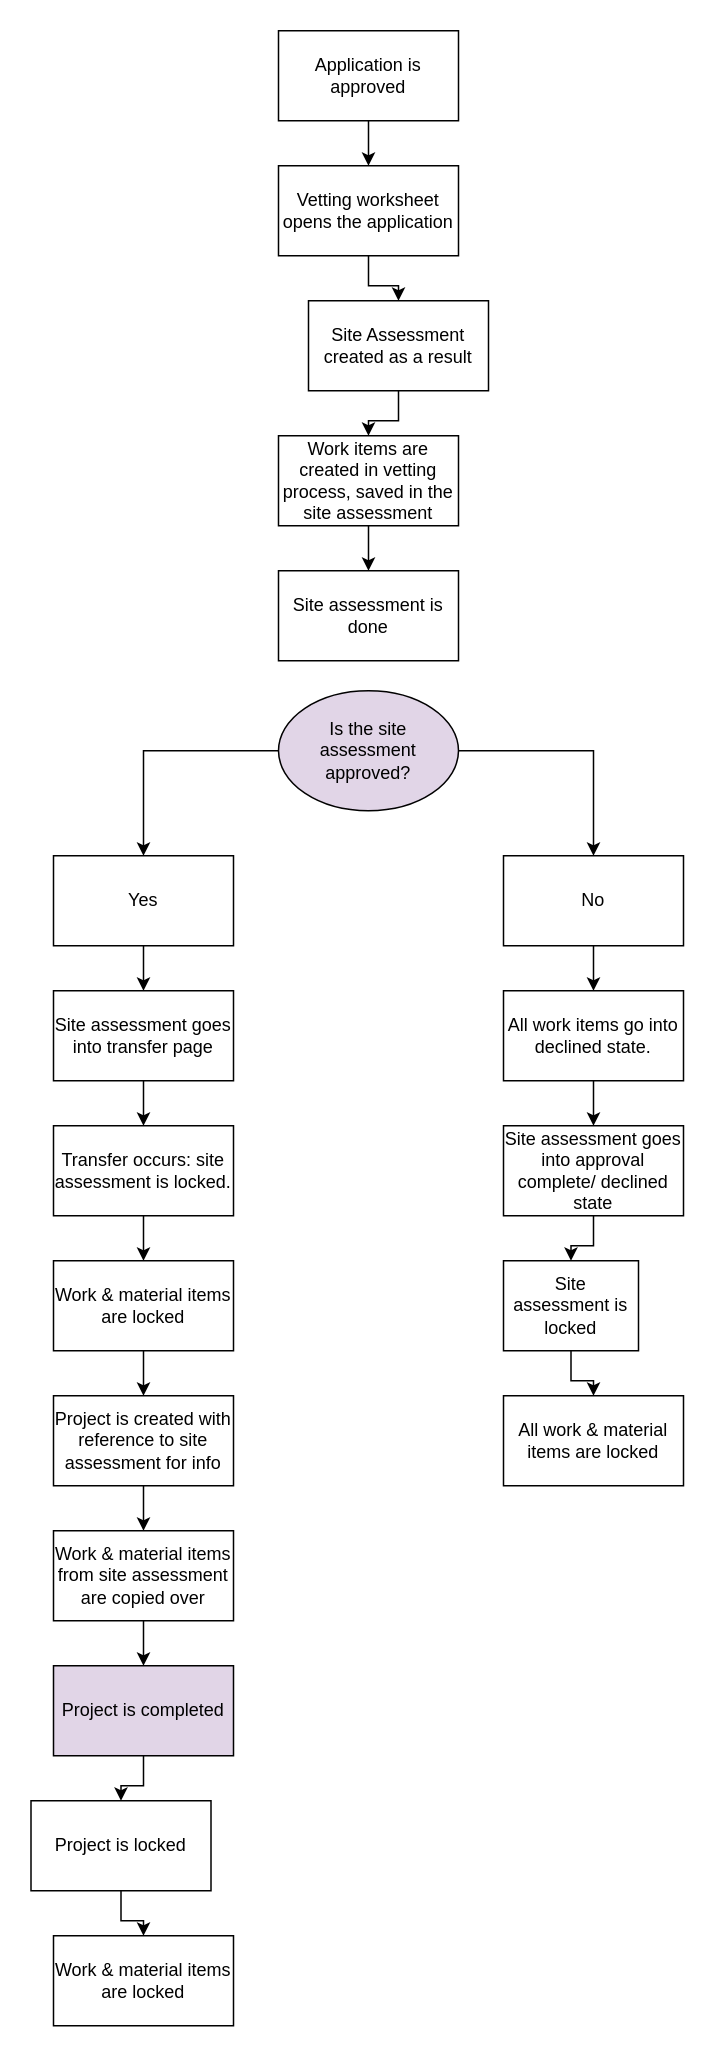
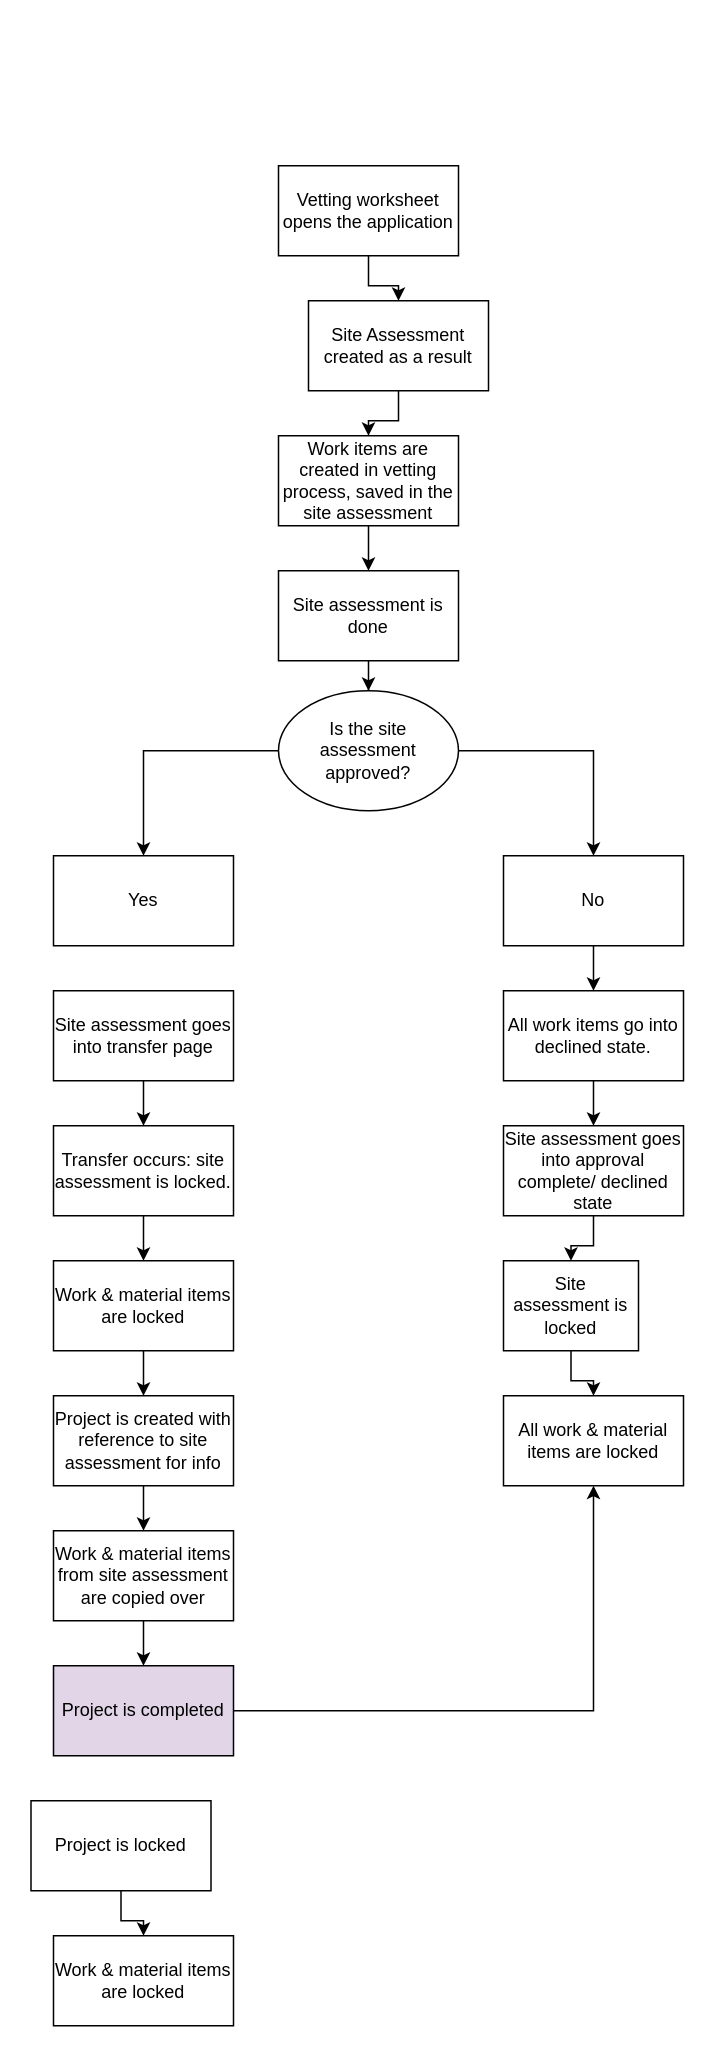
  <mxCell id="0" />
  <mxCell id="1" parent="0" />
- <mxCell id="2" value="" style="edgeStyle=orthogonalEdgeStyle;rounded=0;orthogonalLoop=1;jettySize=auto;html=1;" edge="1" parent="1" source="3" target="5"><mxGeometry relative="1" as="geometry" /></mxCell>
- <mxCell id="3" value="Application is approved" style="rounded=0;whiteSpace=wrap;html=1;" vertex="1" parent="1"><mxGeometry x="185" y="20" width="120" height="60" as="geometry" /></mxCell>
  <mxCell id="4" value="" style="edgeStyle=orthogonalEdgeStyle;rounded=0;orthogonalLoop=1;jettySize=auto;html=1;" edge="1" parent="1" source="5" target="7"><mxGeometry relative="1" as="geometry" /></mxCell>
  <mxCell id="5" value="Vetting worksheet opens the application" style="whiteSpace=wrap;html=1;rounded=0;" vertex="1" parent="1"><mxGeometry x="185" y="110" width="120" height="60" as="geometry" /></mxCell>
  <mxCell id="6" value="" style="edgeStyle=orthogonalEdgeStyle;rounded=0;orthogonalLoop=1;jettySize=auto;html=1;" edge="1" parent="1" source="7" target="9"><mxGeometry relative="1" as="geometry" /></mxCell>
  <mxCell id="7" value="Site Assessment created as a result" style="whiteSpace=wrap;html=1;rounded=0;" vertex="1" parent="1"><mxGeometry x="205" y="200" width="120" height="60" as="geometry" /></mxCell>
  <mxCell id="8" value="" style="edgeStyle=orthogonalEdgeStyle;rounded=0;orthogonalLoop=1;jettySize=auto;html=1;" edge="1" parent="1" source="9" target="11"><mxGeometry relative="1" as="geometry" /></mxCell>
  <mxCell id="9" value="Work items are created in vetting process, saved in the site assessment" style="whiteSpace=wrap;html=1;rounded=0;" vertex="1" parent="1"><mxGeometry x="185" y="290" width="120" height="60" as="geometry" /></mxCell>
+ <mxCell id="10" value="" style="edgeStyle=orthogonalEdgeStyle;rounded=0;orthogonalLoop=1;jettySize=auto;html=1;" edge="1" parent="1" source="11" target="14"><mxGeometry relative="1" as="geometry" /></mxCell>
  <mxCell id="11" value="Site assessment is done" style="whiteSpace=wrap;html=1;rounded=0;" vertex="1" parent="1"><mxGeometry x="185" y="380" width="120" height="60" as="geometry" /></mxCell>
  <mxCell id="12" value="" style="edgeStyle=orthogonalEdgeStyle;rounded=0;orthogonalLoop=1;jettySize=auto;html=1;" edge="1" parent="1" source="14" target="16"><mxGeometry relative="1" as="geometry" /></mxCell>
  <mxCell id="13" value="" style="edgeStyle=orthogonalEdgeStyle;rounded=0;orthogonalLoop=1;jettySize=auto;html=1;" edge="1" parent="1" source="14" target="18"><mxGeometry relative="1" as="geometry" /></mxCell>
- <mxCell id="14" value="Is the site assessment approved?" style="ellipse;whiteSpace=wrap;html=1;rounded=0;fillColor=#e1d5e7;" vertex="1" parent="1"><mxGeometry x="185" y="460" width="120" height="80" as="geometry" /></mxCell>
- <mxCell id="15" value="" style="edgeStyle=orthogonalEdgeStyle;rounded=0;orthogonalLoop=1;jettySize=auto;html=1;" edge="1" parent="1" source="16" target="20"><mxGeometry relative="1" as="geometry" /></mxCell>
+ <mxCell id="14" value="Is the site assessment approved?" style="ellipse;whiteSpace=wrap;html=1;rounded=0;" vertex="1" parent="1"><mxGeometry x="185" y="460" width="120" height="80" as="geometry" /></mxCell>
  <mxCell id="16" value="Yes" style="whiteSpace=wrap;html=1;rounded=0;" vertex="1" parent="1"><mxGeometry x="35" y="570" width="120" height="60" as="geometry" /></mxCell>
  <mxCell id="17" value="" style="edgeStyle=orthogonalEdgeStyle;rounded=0;orthogonalLoop=1;jettySize=auto;html=1;" edge="1" parent="1" source="18" target="35"><mxGeometry relative="1" as="geometry" /></mxCell>
  <mxCell id="18" value="No" style="whiteSpace=wrap;html=1;rounded=0;" vertex="1" parent="1"><mxGeometry x="335" y="570" width="120" height="60" as="geometry" /></mxCell>
  <mxCell id="19" value="" style="edgeStyle=orthogonalEdgeStyle;rounded=0;orthogonalLoop=1;jettySize=auto;html=1;" edge="1" parent="1" source="20" target="22"><mxGeometry relative="1" as="geometry" /></mxCell>
  <mxCell id="20" value="Site assessment goes into transfer page" style="whiteSpace=wrap;html=1;rounded=0;" vertex="1" parent="1"><mxGeometry x="35" y="660" width="120" height="60" as="geometry" /></mxCell>
  <mxCell id="21" value="" style="edgeStyle=orthogonalEdgeStyle;rounded=0;orthogonalLoop=1;jettySize=auto;html=1;" edge="1" parent="1" source="22" target="24"><mxGeometry relative="1" as="geometry" /></mxCell>
  <mxCell id="22" value="Transfer occurs: site assessment is locked." style="whiteSpace=wrap;html=1;rounded=0;" vertex="1" parent="1"><mxGeometry x="35" y="750" width="120" height="60" as="geometry" /></mxCell>
  <mxCell id="23" value="" style="edgeStyle=orthogonalEdgeStyle;rounded=0;orthogonalLoop=1;jettySize=auto;html=1;" edge="1" parent="1" source="24" target="26"><mxGeometry relative="1" as="geometry" /></mxCell>
  <mxCell id="24" value="Work &amp;amp; material items are locked" style="whiteSpace=wrap;html=1;rounded=0;" vertex="1" parent="1"><mxGeometry x="35" y="840" width="120" height="60" as="geometry" /></mxCell>
  <mxCell id="25" value="" style="edgeStyle=orthogonalEdgeStyle;rounded=0;orthogonalLoop=1;jettySize=auto;html=1;" edge="1" parent="1" source="26" target="28"><mxGeometry relative="1" as="geometry" /></mxCell>
  <mxCell id="26" value="Project is created with reference to site assessment for info" style="whiteSpace=wrap;html=1;rounded=0;" vertex="1" parent="1"><mxGeometry x="35" y="930" width="120" height="60" as="geometry" /></mxCell>
  <mxCell id="27" value="" style="edgeStyle=orthogonalEdgeStyle;rounded=0;orthogonalLoop=1;jettySize=auto;html=1;" edge="1" parent="1" source="28" target="30"><mxGeometry relative="1" as="geometry" /></mxCell>
  <mxCell id="28" value="Work &amp;amp; material items from site assessment are copied over" style="whiteSpace=wrap;html=1;rounded=0;" vertex="1" parent="1"><mxGeometry x="35" y="1020" width="120" height="60" as="geometry" /></mxCell>
- <mxCell id="29" value="" style="edgeStyle=orthogonalEdgeStyle;rounded=0;orthogonalLoop=1;jettySize=auto;html=1;" edge="1" parent="1" source="30" target="32"><mxGeometry relative="1" as="geometry" /></mxCell>
+ <mxCell id="29" value="" style="edgeStyle=orthogonalEdgeStyle;rounded=0;orthogonalLoop=1;jettySize=auto;html=1;" edge="1" parent="1" source="30" target="40"><mxGeometry relative="1" as="geometry" /></mxCell>
  <mxCell id="30" value="Project is completed" style="whiteSpace=wrap;html=1;rounded=0;fillColor=#e1d5e7;" vertex="1" parent="1"><mxGeometry x="35" y="1110" width="120" height="60" as="geometry" /></mxCell>
  <mxCell id="31" value="" style="edgeStyle=orthogonalEdgeStyle;rounded=0;orthogonalLoop=1;jettySize=auto;html=1;" edge="1" parent="1" source="32" target="33"><mxGeometry relative="1" as="geometry" /></mxCell>
  <mxCell id="32" value="Project is locked" style="whiteSpace=wrap;html=1;rounded=0;" vertex="1" parent="1"><mxGeometry x="20" y="1200" width="120" height="60" as="geometry" /></mxCell>
  <mxCell id="33" value="Work &amp;amp; material items are locked" style="whiteSpace=wrap;html=1;rounded=0;" vertex="1" parent="1"><mxGeometry x="35" y="1290" width="120" height="60" as="geometry" /></mxCell>
  <mxCell id="34" value="" style="edgeStyle=orthogonalEdgeStyle;rounded=0;orthogonalLoop=1;jettySize=auto;html=1;" edge="1" parent="1" source="35" target="37"><mxGeometry relative="1" as="geometry" /></mxCell>
  <mxCell id="35" value="All work items go into declined state." style="whiteSpace=wrap;html=1;rounded=0;" vertex="1" parent="1"><mxGeometry x="335" y="660" width="120" height="60" as="geometry" /></mxCell>
  <mxCell id="36" value="" style="edgeStyle=orthogonalEdgeStyle;rounded=0;orthogonalLoop=1;jettySize=auto;html=1;" edge="1" parent="1" source="37" target="39"><mxGeometry relative="1" as="geometry" /></mxCell>
  <mxCell id="37" value="Site assessment goes into approval complete/ declined state" style="whiteSpace=wrap;html=1;rounded=0;" vertex="1" parent="1"><mxGeometry x="335" y="750" width="120" height="60" as="geometry" /></mxCell>
  <mxCell id="38" value="" style="edgeStyle=orthogonalEdgeStyle;rounded=0;orthogonalLoop=1;jettySize=auto;html=1;" edge="1" parent="1" source="39" target="40"><mxGeometry relative="1" as="geometry" /></mxCell>
  <mxCell id="39" value="Site assessment is locked" style="whiteSpace=wrap;html=1;rounded=0;" vertex="1" parent="1"><mxGeometry x="335" y="840" width="90" height="60" as="geometry" /></mxCell>
  <mxCell id="40" value="All work &amp;amp; material items are locked" style="whiteSpace=wrap;html=1;rounded=0;" vertex="1" parent="1"><mxGeometry x="335" y="930" width="120" height="60" as="geometry" /></mxCell>
